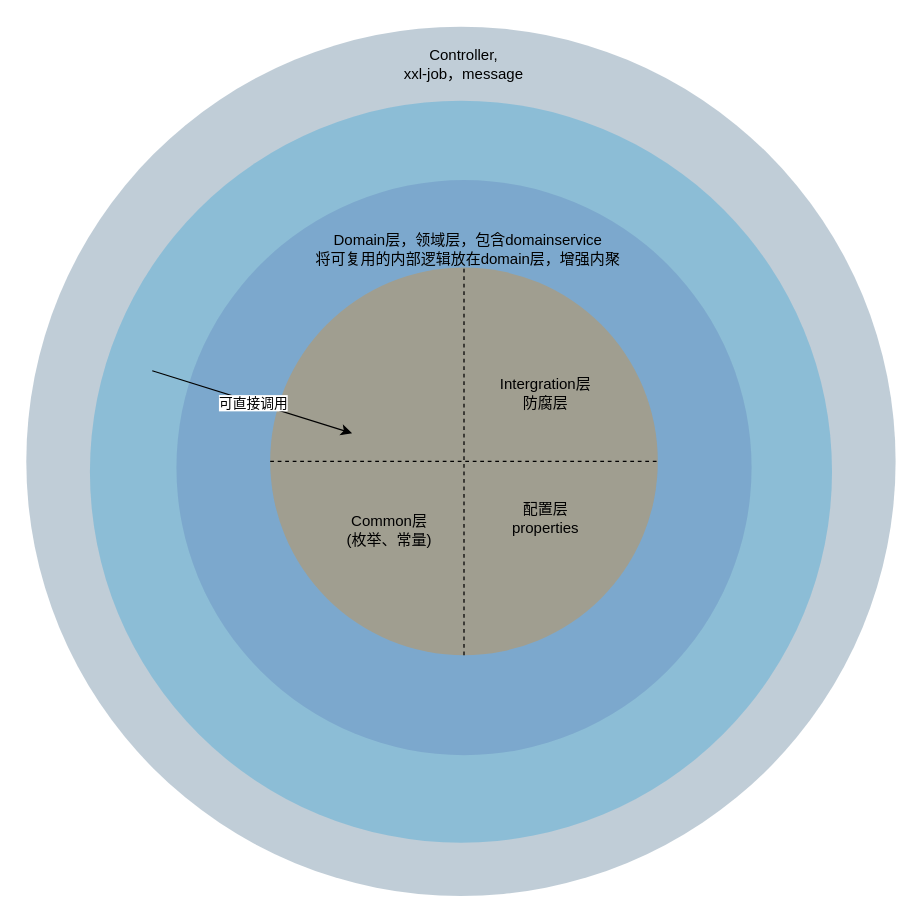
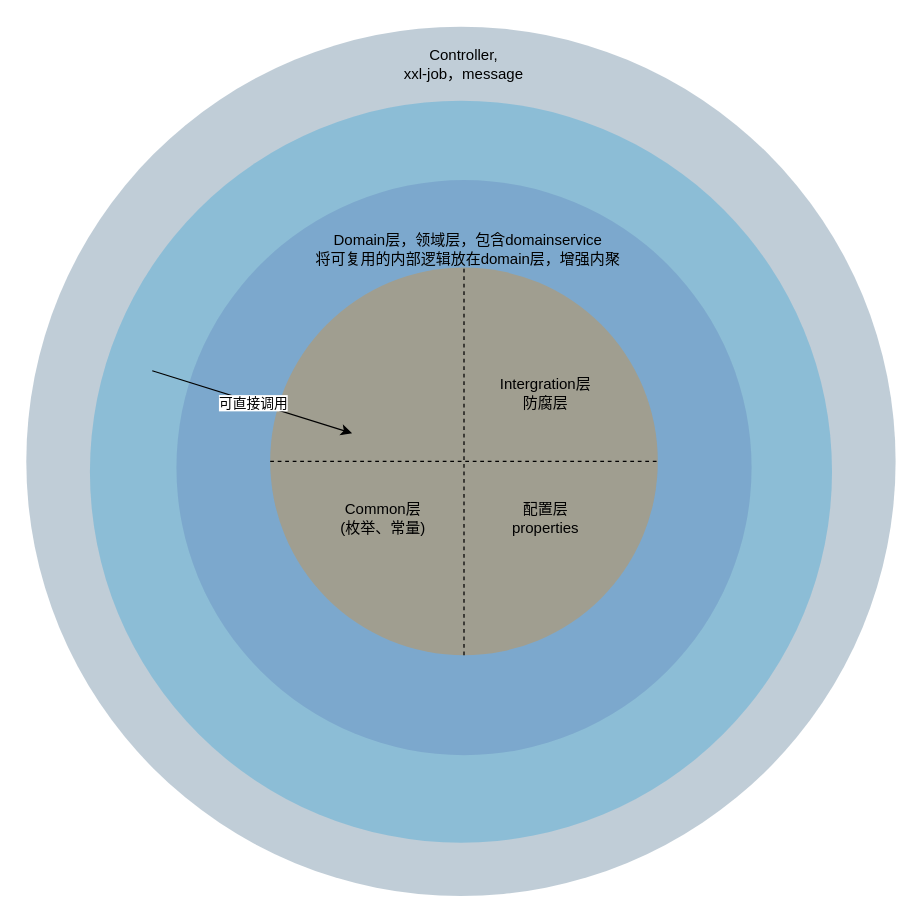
  <mxCell id="0" />
  <mxCell id="1" parent="0" />
  <mxCell id="2" value="" style="ellipse;whiteSpace=wrap;html=1;aspect=fixed;rounded=1;shadow=0;labelBackgroundColor=none;strokeColor=none;strokeWidth=3;fillColor=#2f5b7c;gradientColor=none;fontFamily=Helvetica;fontSize=14;fontColor=#AE4132;align=center;opacity=30;" parent="1" vertex="1"><mxGeometry x="20.44" y="20.87" width="695.25" height="695.25" as="geometry" /></mxCell>
  <mxCell id="3" value="" style="ellipse;whiteSpace=wrap;html=1;aspect=fixed;rounded=1;shadow=0;labelBackgroundColor=none;strokeColor=none;strokeWidth=3;fillColor=#736CA8;gradientColor=none;fontFamily=Helvetica;fontSize=14;fontColor=#AE4132;align=center;opacity=30;" parent="1" vertex="1"><mxGeometry x="140.5" y="143.5" width="460" height="460" as="geometry" /></mxCell>
  <mxCell id="4" value="" style="ellipse;whiteSpace=wrap;html=1;aspect=fixed;rounded=1;shadow=0;labelBackgroundColor=none;strokeColor=none;strokeWidth=3;fillColor=#1699D3;gradientColor=none;fontFamily=Helvetica;fontSize=14;fontColor=#AE4132;align=center;opacity=30;" parent="1" vertex="1"><mxGeometry x="71.32" y="80" width="593.5" height="593.5" as="geometry" /></mxCell>
  <mxCell id="5" value="" style="ellipse;whiteSpace=wrap;html=1;aspect=fixed;rounded=1;shadow=0;labelBackgroundColor=none;strokeColor=none;strokeWidth=3;fillColor=#F08705;gradientColor=none;fontFamily=Helvetica;fontSize=14;fontColor=#AE4132;align=center;opacity=30;" parent="1" vertex="1"><mxGeometry x="215.5" y="213.5" width="310" height="310" as="geometry" /></mxCell>
  <mxCell id="6" value="" style="endArrow=none;dashed=1;html=1;rounded=0;exitX=0;exitY=0.5;exitDx=0;exitDy=0;entryX=1;entryY=0.5;entryDx=0;entryDy=0;" parent="1" source="5" target="5" edge="1"><mxGeometry width="50" height="50" relative="1" as="geometry"><mxPoint x="330.5" y="346.75" as="sourcePoint" /><mxPoint x="444" y="346.75" as="targetPoint" /></mxGeometry></mxCell>
  <mxCell id="7" value="" style="endArrow=none;dashed=1;html=1;rounded=0;entryX=0.5;entryY=0;entryDx=0;entryDy=0;exitX=0.5;exitY=1;exitDx=0;exitDy=0;" parent="1" source="5" target="5" edge="1"><mxGeometry width="50" height="50" relative="1" as="geometry"><mxPoint x="387.25" y="403.5" as="sourcePoint" /><mxPoint x="387.25" y="290" as="targetPoint" /></mxGeometry></mxCell>
  <mxCell id="8" value="Intergration层&lt;br&gt;防腐层" style="text;html=1;strokeColor=none;fillColor=none;align=center;verticalAlign=middle;whiteSpace=wrap;rounded=0;" parent="1" vertex="1"><mxGeometry x="395.5" y="298.5" width="80" height="30" as="geometry" /></mxCell>
- <mxCell id="9" value="Common层&lt;br&gt;(枚举、常量)" style="text;html=1;strokeColor=none;fillColor=none;align=center;verticalAlign=middle;whiteSpace=wrap;rounded=0;" parent="1" vertex="1"><mxGeometry x="266" y="408.5" width="90" height="30" as="geometry" /></mxCell>
+ <mxCell id="9" value="Common层&lt;br&gt;(枚举、常量)" style="text;html=1;strokeColor=none;fillColor=none;align=center;verticalAlign=middle;whiteSpace=wrap;rounded=0;" parent="1" vertex="1"><mxGeometry x="261" y="398.5" width="90" height="30" as="geometry" /></mxCell>
  <mxCell id="10" value="配置层&lt;br&gt;properties" style="text;html=1;strokeColor=none;fillColor=none;align=center;verticalAlign=middle;whiteSpace=wrap;rounded=0;" parent="1" vertex="1"><mxGeometry x="405.5" y="398.5" width="60" height="30" as="geometry" /></mxCell>
  <mxCell id="11" value="Domain层，领域层，包含domainservice&lt;br&gt;将可复用的内部逻辑放在domain层，增强内聚" style="text;html=1;strokeColor=none;fillColor=none;align=center;verticalAlign=middle;whiteSpace=wrap;rounded=0;" parent="1" vertex="1"><mxGeometry x="251" y="183.5" width="245.87" height="30" as="geometry" /></mxCell>
  <mxCell id="12" value="Controller,&lt;br&gt;xxl-job，message" style="text;html=1;strokeColor=none;fillColor=none;align=center;verticalAlign=middle;whiteSpace=wrap;rounded=0;" parent="1" vertex="1"><mxGeometry x="299.04" y="36" width="142.93" height="30.87" as="geometry" /></mxCell>
  <mxCell id="13" value="" style="endArrow=classic;html=1;rounded=0;exitX=0.084;exitY=0.364;exitDx=0;exitDy=0;exitPerimeter=0;" parent="1" source="4" edge="1"><mxGeometry relative="1" as="geometry"><mxPoint x="181" y="346" as="sourcePoint" /><mxPoint x="281" y="346" as="targetPoint" /></mxGeometry></mxCell>
  <mxCell id="14" value="可直接调用" style="edgeLabel;resizable=0;html=1;align=center;verticalAlign=middle;" parent="13" connectable="0" vertex="1"><mxGeometry relative="1" as="geometry" /></mxCell>
